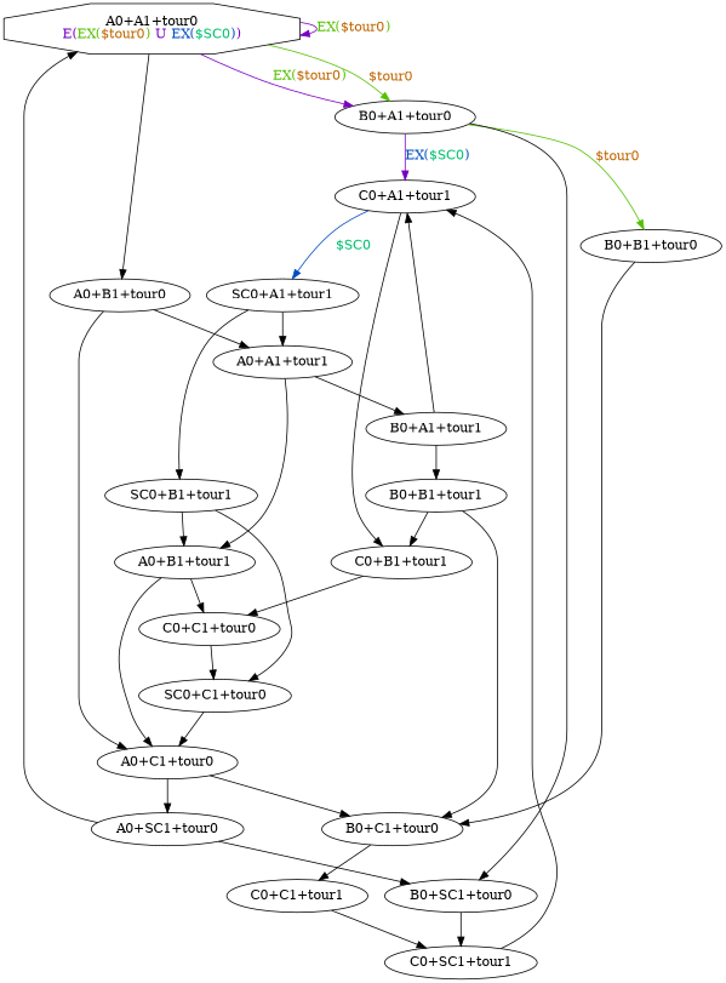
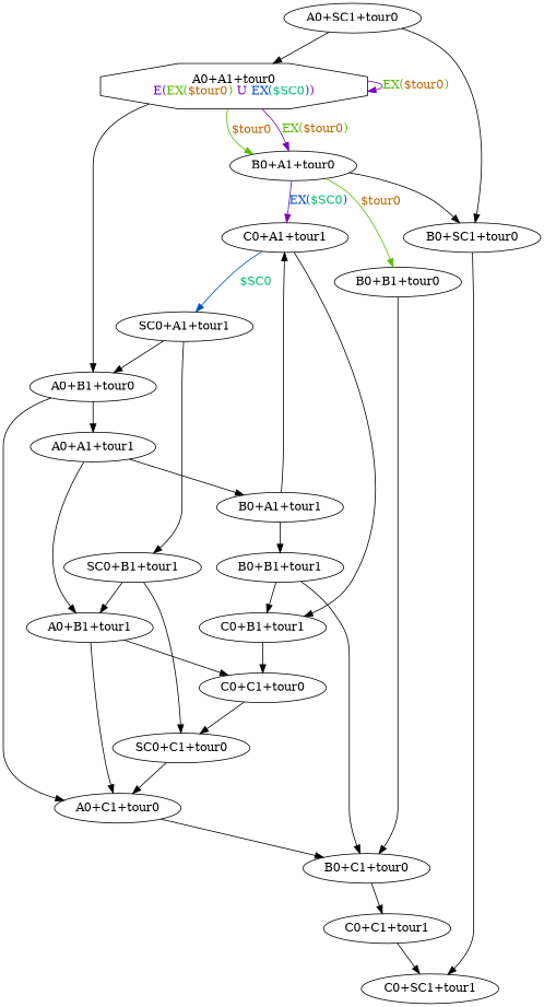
  digraph {
    n1 [label=<A0+A1+tour0<BR/><FONT COLOR="0.7699998 1 0.75">E(<FONT COLOR="0.25999978 1 0.75">EX(<FONT COLOR="0.089999795 1 0.75">$tour0</FONT>)</FONT> U <FONT COLOR="0.5999998 1 0.75">EX(<FONT COLOR="0.42999977 1 0.75">$SC0</FONT>)</FONT>)</FONT>> shape=octagon]
    n2 [label=<B0+A1+tour0>]
    n3 [label=<A0+B1+tour0>]
    n4 [label=<C0+A1+tour1>]
    n5 [label=<B0+B1+tour0>]
    n6 [label=<B0+SC1+tour0>]
    n7 [label=<A0+A1+tour1>]
    n8 [label=<A0+C1+tour0>]
    n9 [label=<SC0+A1+tour1>]
    n10 [label=<C0+B1+tour1>]
    n11 [label=<B0+C1+tour0>]
    n12 [label=<SC0+B1+tour1>]
    n13 [label=<C0+C1+tour0>]
    n14 [label=<B0+A1+tour1>]
    n15 [label=<A0+B1+tour1>]
    n16 [label=<SC0+C1+tour0>]
    n17 [label=<B0+B1+tour1>]
    n18 [label=<C0+C1+tour1>]
    n19 [label=<A0+SC1+tour0>]
    n20 [label=<C0+SC1+tour1>]
    n1 -> n1 [color="0.7699998 1 0.75" label=<<FONT COLOR="0.25999978 1 0.75">EX(<FONT COLOR="0.089999795 1 0.75">$tour0</FONT>)</FONT>>]
    n1 -> n2 [color="0.7699998 1 0.75" label=<<FONT COLOR="0.25999978 1 0.75">EX(<FONT COLOR="0.089999795 1 0.75">$tour0</FONT>)</FONT>>]
    n1 -> n2 [color="0.25999978 1 0.75" label=<<FONT COLOR="0.089999795 1 0.75">$tour0</FONT>>]
    n1 -> n3
    n2 -> n4 [color="0.7699998 1 0.75" label=<<FONT COLOR="0.5999998 1 0.75">EX(<FONT COLOR="0.42999977 1 0.75">$SC0</FONT>)</FONT>>]
    n2 -> n5 [color="0.25999978 1 0.75" label=<<FONT COLOR="0.089999795 1 0.75">$tour0</FONT>>]
    n2 -> n6
    n3 -> n7
    n3 -> n8
    n4 -> n9 [color="0.5999998 1 0.75" label=<<FONT COLOR="0.42999977 1 0.75">$SC0</FONT>>]
    n4 -> n10
    n5 -> n11
    n6 -> n20
    n7 -> n14
    n7 -> n15
    n8 -> n11
-   n8 -> n19
-   n9 -> n7
+   n9 -> n3
    n9 -> n12
    n10 -> n13
    n11 -> n18
    n12 -> n15
    n12 -> n16
    n13 -> n16
    n14 -> n4
    n14 -> n17
    n15 -> n8
    n15 -> n13
    n16 -> n8
    n17 -> n10
    n17 -> n11
    n18 -> n20
    n19 -> n1
    n19 -> n6
-   n20 -> n4
  }
